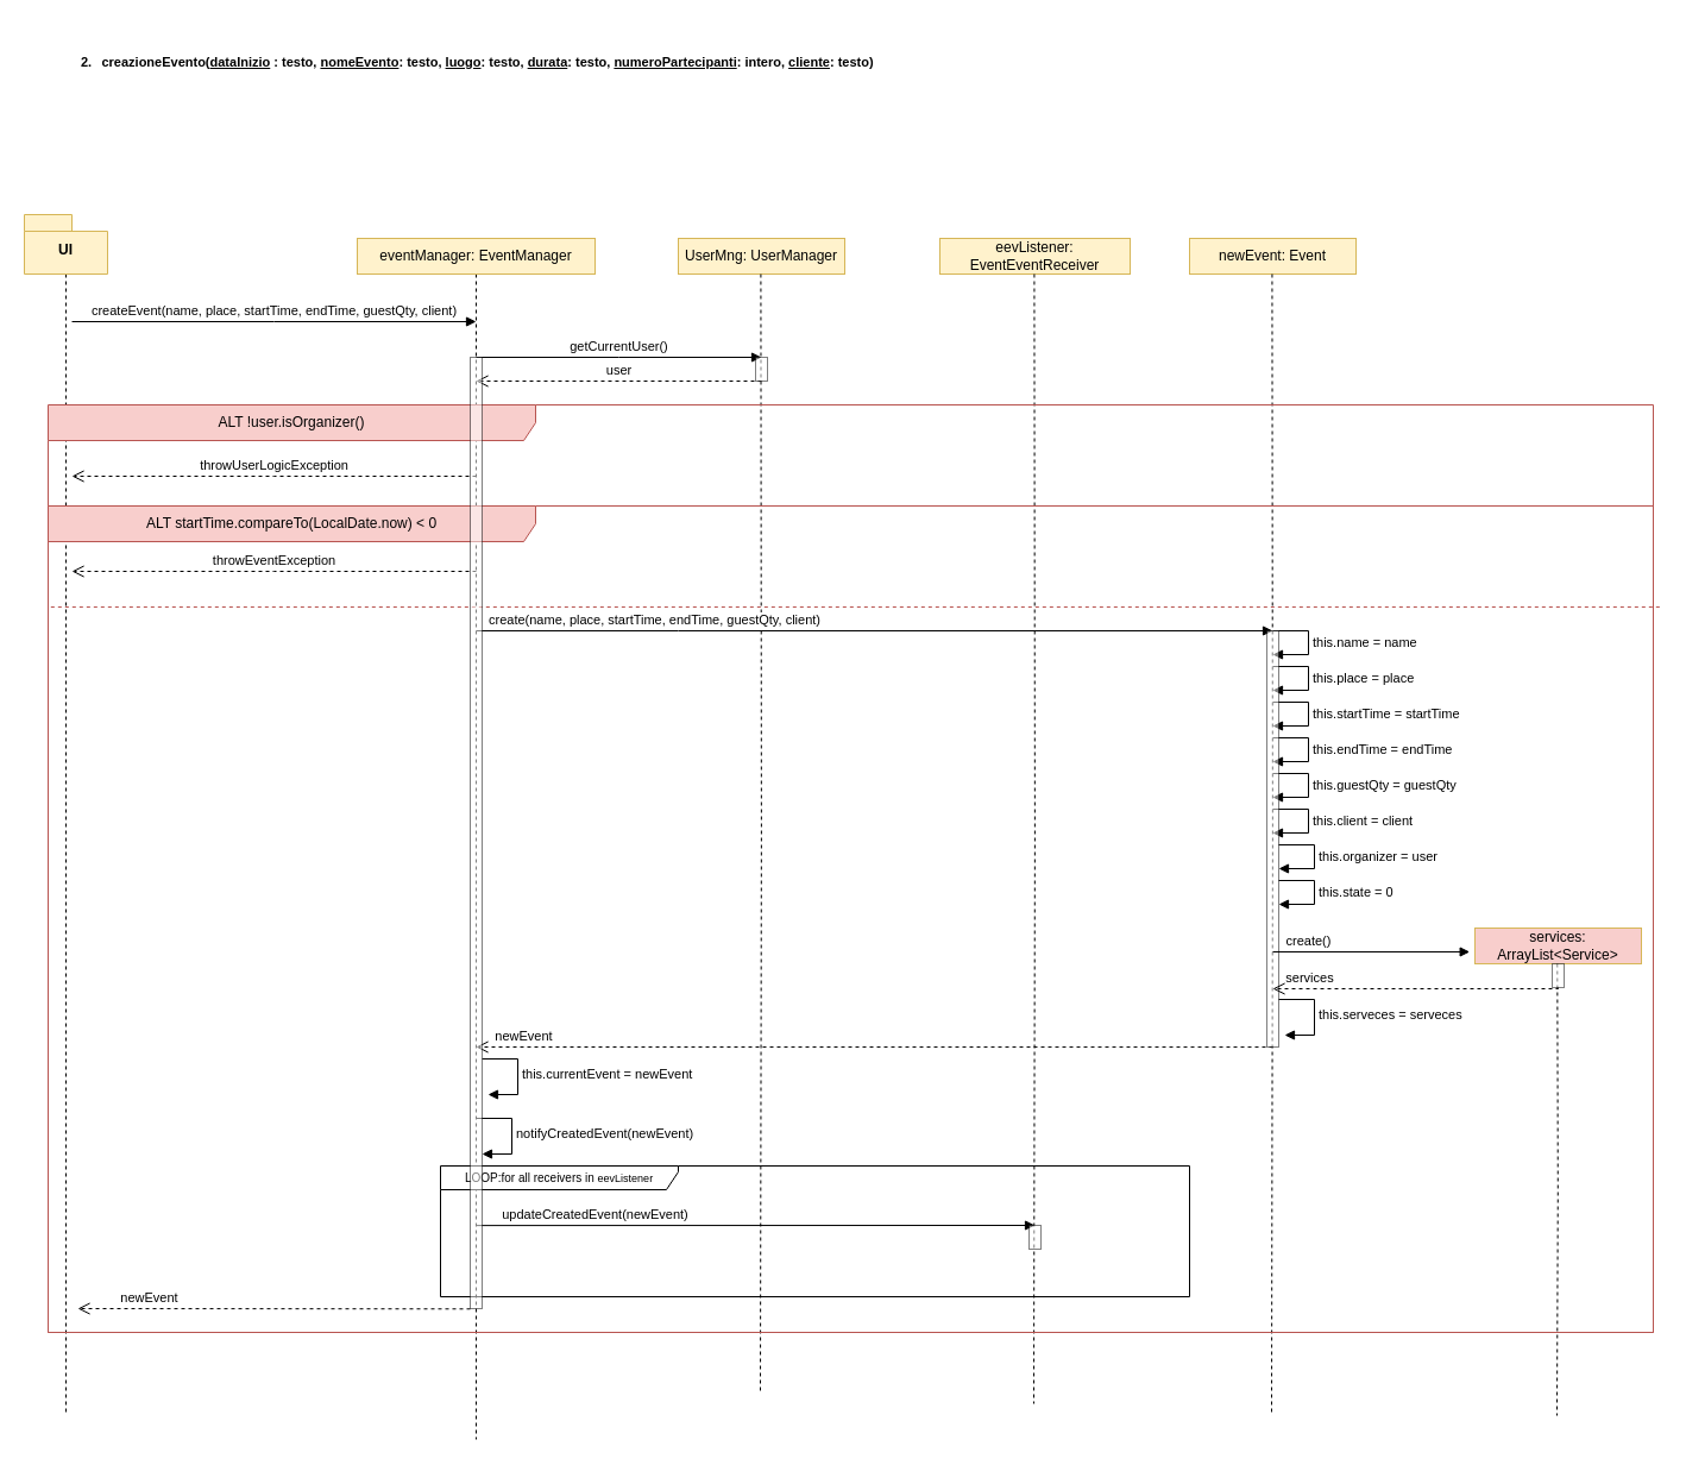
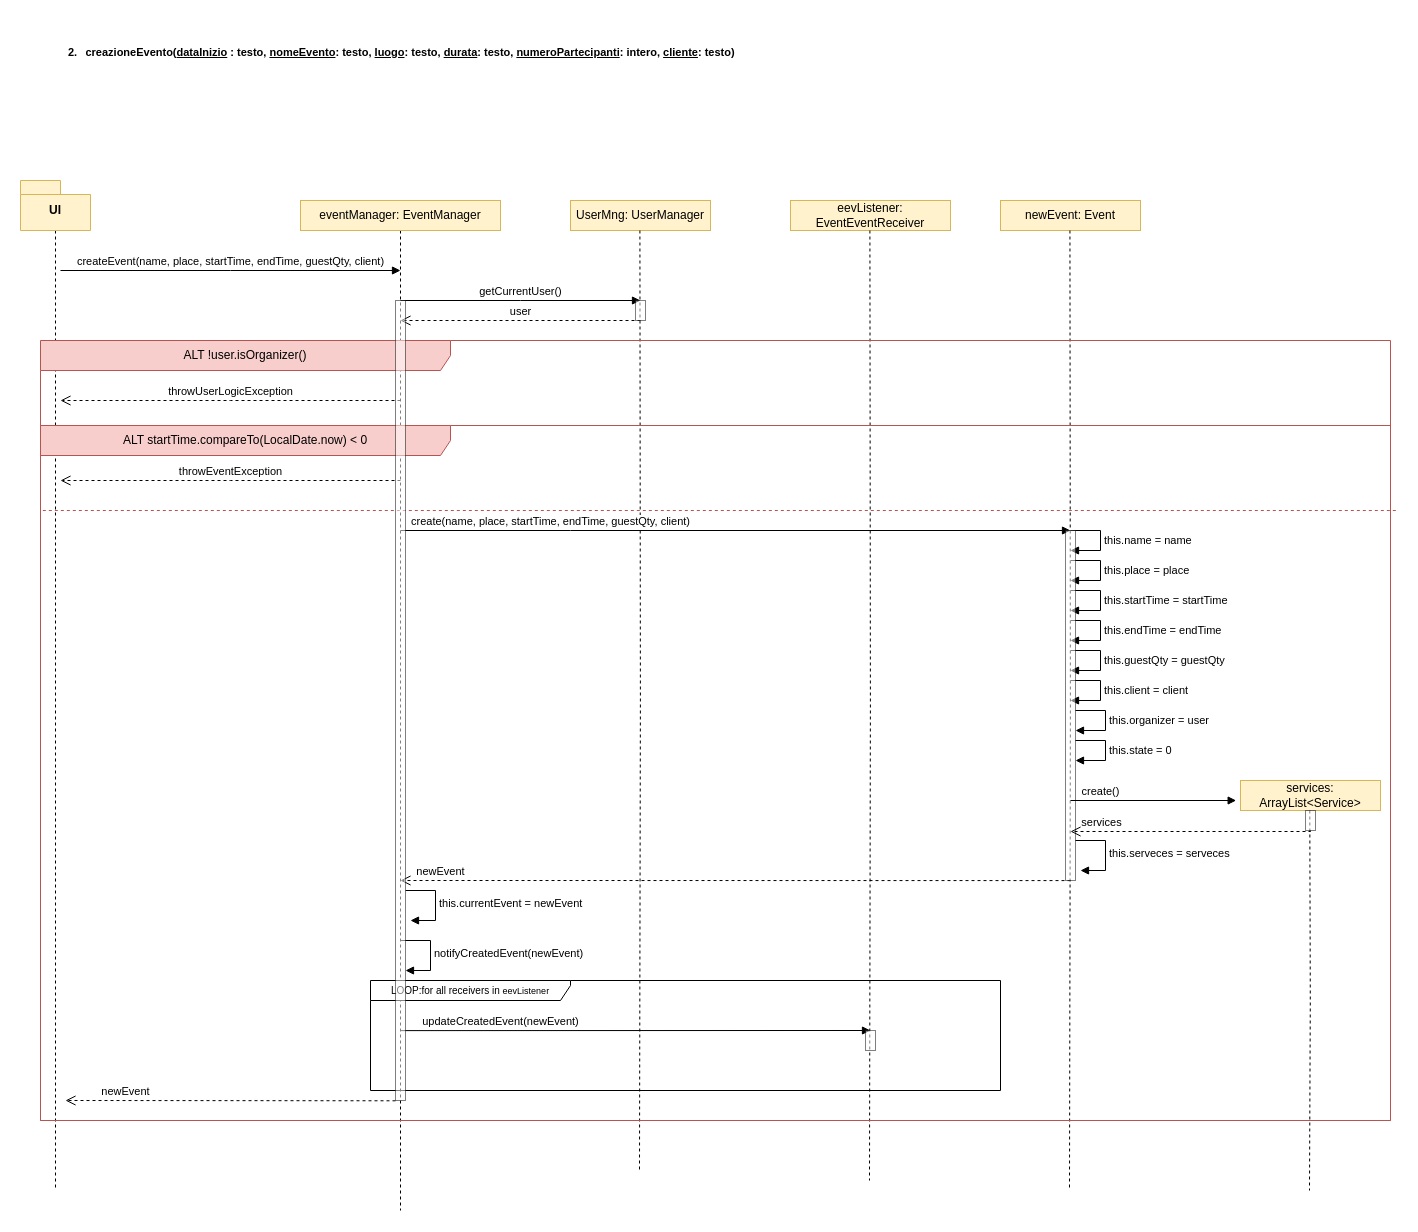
  <mxCell id="0" />
  <mxCell id="1" parent="0" />
  <mxCell id="2" style="edgeStyle=orthogonalEdgeStyle;rounded=0;orthogonalLoop=1;jettySize=auto;html=1;exitX=0.5;exitY=1;exitDx=0;exitDy=0;endArrow=none;endFill=0;dashed=1;exitPerimeter=0;" parent="1" source="3" edge="1"><mxGeometry relative="1" as="geometry"><mxPoint x="55" y="1190" as="targetPoint" /><mxPoint x="55" y="320" as="sourcePoint" /></mxGeometry></mxCell>
  <mxCell id="3" value="UI" style="shape=folder;fontStyle=1;spacingTop=10;tabWidth=40;tabHeight=14;tabPosition=left;html=1;whiteSpace=wrap;fillColor=#fff2cc;strokeColor=#d6b656;" parent="1" vertex="1"><mxGeometry x="20" y="180" width="70" height="50" as="geometry" /></mxCell>
  <mxCell id="4" style="edgeStyle=orthogonalEdgeStyle;rounded=0;orthogonalLoop=1;jettySize=auto;html=1;exitX=0.5;exitY=1;exitDx=0;exitDy=0;endArrow=none;endFill=0;dashed=1;" parent="1" edge="1"><mxGeometry relative="1" as="geometry"><mxPoint x="400" y="1210" as="targetPoint" /><mxPoint x="400" y="230" as="sourcePoint" /></mxGeometry></mxCell>
  <mxCell id="5" value="&lt;p style=&quot;text-indent: -18pt; font-size: 11px;&quot; class=&quot;MsoListParagraph&quot;&gt;&lt;b&gt;&lt;span style=&quot;line-height: 107%;&quot;&gt;&lt;span style=&quot;mso-list:Ignore&quot;&gt;2.&lt;span style=&quot;font-style: normal; font-variant: normal; font-kerning: auto; font-optical-sizing: auto; font-feature-settings: normal; font-variation-settings: normal; font-weight: normal; font-stretch: normal; line-height: normal; font-family: &amp;quot;Times New Roman&amp;quot;;&quot;&gt;&amp;nbsp;&amp;nbsp; &lt;/span&gt;&lt;/span&gt;&lt;/span&gt;&lt;/b&gt;&lt;b&gt;&lt;span style=&quot;line-height: 107%; font-family: Helvetica, sans-serif; background: white;&quot;&gt;creazioneEvento(&lt;u&gt;dataInizio&lt;/u&gt; : testo, &lt;u&gt;nomeEvento&lt;/u&gt;: testo, &lt;u&gt;luogo&lt;/u&gt;: testo,&amp;nbsp;&lt;/span&gt;&lt;/b&gt;&lt;b&gt;&lt;span style=&quot;font-family: Helvetica, sans-serif; color: black;&quot;&gt;&lt;u&gt;&lt;span style=&quot;background:white&quot;&gt;durata&lt;/span&gt;&lt;/u&gt;&lt;span style=&quot;background:&lt;br/&gt;white&quot;&gt;: testo, &lt;u&gt;numeroPartecipanti&lt;/u&gt;: intero, &lt;u&gt;cliente&lt;/u&gt;: testo)&lt;/span&gt;&lt;/span&gt;&lt;/b&gt;&lt;b&gt;&lt;span style=&quot;font-size:16.0pt;line-height:107%&quot;&gt;&lt;/span&gt;&lt;/b&gt;&lt;/p&gt;" style="text;whiteSpace=wrap;html=1;" parent="1" vertex="1"><mxGeometry x="90" y="20" width="740" height="60" as="geometry" /></mxCell>
  <mxCell id="6" value="eventManager: EventManager" style="html=1;whiteSpace=wrap;fillColor=#fff2cc;strokeColor=#d6b656;" parent="1" vertex="1"><mxGeometry x="300" y="200" width="200" height="30" as="geometry" /></mxCell>
  <mxCell id="7" value="UserMng: UserManager" style="html=1;whiteSpace=wrap;fillColor=#fff2cc;strokeColor=#d6b656;" parent="1" vertex="1"><mxGeometry x="570" y="200" width="140" height="30" as="geometry" /></mxCell>
  <mxCell id="8" value="eevListener: EventEventReceiver" style="html=1;whiteSpace=wrap;fillColor=#fff2cc;strokeColor=#d6b656;" parent="1" vertex="1"><mxGeometry x="790" y="200" width="160" height="30" as="geometry" /></mxCell>
  <mxCell id="9" style="edgeStyle=orthogonalEdgeStyle;rounded=0;orthogonalLoop=1;jettySize=auto;html=1;exitX=0.5;exitY=1;exitDx=0;exitDy=0;endArrow=none;endFill=0;dashed=1;" parent="1" edge="1"><mxGeometry relative="1" as="geometry"><mxPoint x="639" y="1170" as="targetPoint" /><mxPoint x="639.41" y="230" as="sourcePoint" /></mxGeometry></mxCell>
  <mxCell id="10" style="edgeStyle=orthogonalEdgeStyle;rounded=0;orthogonalLoop=1;jettySize=auto;html=1;exitX=0.5;exitY=1;exitDx=0;exitDy=0;endArrow=none;endFill=0;dashed=1;" parent="1" edge="1"><mxGeometry relative="1" as="geometry"><mxPoint x="869" y="1180" as="targetPoint" /><mxPoint x="869.41" y="230" as="sourcePoint" /></mxGeometry></mxCell>
  <mxCell id="11" value="createEvent(name, place, startTime, endTime, guestQty, client)" style="html=1;verticalAlign=bottom;endArrow=block;edgeStyle=elbowEdgeStyle;elbow=vertical;curved=0;rounded=0;" parent="1" edge="1"><mxGeometry width="80" relative="1" as="geometry"><mxPoint x="60" y="270" as="sourcePoint" /><mxPoint x="400" y="270" as="targetPoint" /><Array as="points"><mxPoint x="230" y="270" /></Array></mxGeometry></mxCell>
  <mxCell id="12" value="create(name, place, startTime, endTime, guestQty, client)" style="html=1;verticalAlign=bottom;endArrow=block;edgeStyle=elbowEdgeStyle;elbow=vertical;curved=0;rounded=0;" parent="1" edge="1"><mxGeometry x="-0.552" width="80" relative="1" as="geometry"><mxPoint x="400" y="530" as="sourcePoint" /><mxPoint x="1070" y="530" as="targetPoint" /><Array as="points"><mxPoint x="570" y="530" /></Array><mxPoint as="offset" /></mxGeometry></mxCell>
  <mxCell id="13" value="newEvent: Event" style="html=1;whiteSpace=wrap;fillColor=#fff2cc;strokeColor=#d6b656;" parent="1" vertex="1"><mxGeometry x="1000" y="200" width="140" height="30" as="geometry" /></mxCell>
  <mxCell id="14" style="edgeStyle=orthogonalEdgeStyle;rounded=0;orthogonalLoop=1;jettySize=auto;html=1;exitX=0.5;exitY=1;exitDx=0;exitDy=0;endArrow=none;endFill=0;dashed=1;" parent="1" edge="1"><mxGeometry relative="1" as="geometry"><mxPoint x="1069" y="1190" as="targetPoint" /><mxPoint x="1069.44" y="230" as="sourcePoint" /></mxGeometry></mxCell>
  <mxCell id="15" value="getCurrentUser()" style="html=1;verticalAlign=bottom;endArrow=block;edgeStyle=elbowEdgeStyle;elbow=vertical;curved=0;rounded=0;" parent="1" edge="1"><mxGeometry width="80" relative="1" as="geometry"><mxPoint x="400" y="300" as="sourcePoint" /><mxPoint x="640" y="300" as="targetPoint" /></mxGeometry></mxCell>
  <mxCell id="16" value="user" style="html=1;verticalAlign=bottom;endArrow=open;dashed=1;endSize=8;edgeStyle=elbowEdgeStyle;elbow=vertical;curved=0;rounded=0;" parent="1" edge="1"><mxGeometry relative="1" as="geometry"><mxPoint x="640" y="320" as="sourcePoint" /><mxPoint x="400" y="320" as="targetPoint" /></mxGeometry></mxCell>
  <mxCell id="17" value="ALT !user.isOrganizer()" style="shape=umlFrame;whiteSpace=wrap;html=1;pointerEvents=0;fillColor=#f8cecc;strokeColor=#b85450;width=410;height=30;" parent="1" vertex="1"><mxGeometry x="40" y="340" width="1350" height="780" as="geometry" /></mxCell>
  <mxCell id="18" value="ALT startTime.compareTo(LocalDate.now) &amp;lt; 0" style="shape=umlFrame;whiteSpace=wrap;html=1;pointerEvents=0;fillColor=#f8cecc;strokeColor=#b85450;width=410;height=30;" parent="1" vertex="1"><mxGeometry x="40" y="425" width="1350" height="695" as="geometry" /></mxCell>
  <mxCell id="19" value="throwUserLogicException" style="html=1;verticalAlign=bottom;endArrow=open;dashed=1;endSize=8;edgeStyle=elbowEdgeStyle;elbow=vertical;curved=0;rounded=0;" parent="1" edge="1"><mxGeometry relative="1" as="geometry"><mxPoint x="400" y="400" as="sourcePoint" /><mxPoint x="60" y="400" as="targetPoint" /></mxGeometry></mxCell>
  <mxCell id="20" value="throwEventException" style="html=1;verticalAlign=bottom;endArrow=open;dashed=1;endSize=8;edgeStyle=elbowEdgeStyle;elbow=vertical;curved=0;rounded=0;" parent="1" edge="1"><mxGeometry relative="1" as="geometry"><mxPoint x="400" y="480" as="sourcePoint" /><mxPoint x="60" y="480" as="targetPoint" /></mxGeometry></mxCell>
  <mxCell id="21" value="" style="html=1;verticalAlign=bottom;endArrow=none;dashed=1;endSize=8;edgeStyle=elbowEdgeStyle;elbow=vertical;curved=0;rounded=0;endFill=0;fillColor=#f8cecc;strokeColor=#b85450;" parent="1" edge="1"><mxGeometry relative="1" as="geometry"><mxPoint x="1395.333" y="510" as="sourcePoint" /><mxPoint x="40" y="510" as="targetPoint" /></mxGeometry></mxCell>
  <mxCell id="22" value="this.name = name" style="html=1;align=left;spacingLeft=2;endArrow=block;rounded=0;edgeStyle=orthogonalEdgeStyle;curved=0;rounded=0;" parent="1" edge="1"><mxGeometry relative="1" as="geometry"><mxPoint x="1070" y="530" as="sourcePoint" /><Array as="points"><mxPoint x="1100" y="530" /><mxPoint x="1100" y="550" /><mxPoint x="1070" y="550" /></Array><mxPoint x="1070" y="550" as="targetPoint" /></mxGeometry></mxCell>
  <mxCell id="23" value="this.place = place" style="html=1;align=left;spacingLeft=2;endArrow=block;rounded=0;edgeStyle=orthogonalEdgeStyle;curved=0;rounded=0;" parent="1" edge="1"><mxGeometry relative="1" as="geometry"><mxPoint x="1070" y="560" as="sourcePoint" /><Array as="points"><mxPoint x="1100" y="560" /><mxPoint x="1100" y="580" /><mxPoint x="1070" y="580" /></Array><mxPoint x="1070" y="580" as="targetPoint" /></mxGeometry></mxCell>
  <mxCell id="24" value="this.startTime = startTime" style="html=1;align=left;spacingLeft=2;endArrow=block;rounded=0;edgeStyle=orthogonalEdgeStyle;curved=0;rounded=0;" parent="1" edge="1"><mxGeometry relative="1" as="geometry"><mxPoint x="1070" y="590" as="sourcePoint" /><Array as="points"><mxPoint x="1100" y="590" /><mxPoint x="1100" y="610" /><mxPoint x="1070" y="610" /></Array><mxPoint x="1070" y="610" as="targetPoint" /></mxGeometry></mxCell>
  <mxCell id="25" value="this.endTime = endTime" style="html=1;align=left;spacingLeft=2;endArrow=block;rounded=0;edgeStyle=orthogonalEdgeStyle;curved=0;rounded=0;" parent="1" edge="1"><mxGeometry relative="1" as="geometry"><mxPoint x="1070" y="620" as="sourcePoint" /><Array as="points"><mxPoint x="1100" y="620" /><mxPoint x="1100" y="640" /><mxPoint x="1070" y="640" /></Array><mxPoint x="1070" y="640" as="targetPoint" /></mxGeometry></mxCell>
  <mxCell id="26" value="this.guestQty = guestQty" style="html=1;align=left;spacingLeft=2;endArrow=block;rounded=0;edgeStyle=orthogonalEdgeStyle;curved=0;rounded=0;" parent="1" edge="1"><mxGeometry relative="1" as="geometry"><mxPoint x="1070" y="650" as="sourcePoint" /><Array as="points"><mxPoint x="1100" y="650" /><mxPoint x="1100" y="670" /><mxPoint x="1070" y="670" /></Array><mxPoint x="1070" y="670" as="targetPoint" /></mxGeometry></mxCell>
  <mxCell id="27" value="this.client = client" style="html=1;align=left;spacingLeft=2;endArrow=block;rounded=0;edgeStyle=orthogonalEdgeStyle;curved=0;rounded=0;" parent="1" edge="1"><mxGeometry relative="1" as="geometry"><mxPoint x="1070" y="680" as="sourcePoint" /><Array as="points"><mxPoint x="1100" y="680" /><mxPoint x="1100" y="700" /><mxPoint x="1070" y="700" /></Array><mxPoint x="1070" y="700" as="targetPoint" /></mxGeometry></mxCell>
  <mxCell id="28" value="newEvent" style="html=1;verticalAlign=bottom;endArrow=open;dashed=1;endSize=8;edgeStyle=elbowEdgeStyle;elbow=vertical;curved=0;rounded=0;" parent="1" edge="1"><mxGeometry x="0.88" relative="1" as="geometry"><mxPoint x="1070" y="880.09" as="sourcePoint" /><mxPoint x="400" y="880" as="targetPoint" /><mxPoint as="offset" /></mxGeometry></mxCell>
  <mxCell id="29" value="" style="html=1;points=[];perimeter=orthogonalPerimeter;outlineConnect=0;targetShapes=umlLifeline;portConstraint=eastwest;newEdgeStyle={&quot;edgeStyle&quot;:&quot;elbowEdgeStyle&quot;,&quot;elbow&quot;:&quot;vertical&quot;,&quot;curved&quot;:0,&quot;rounded&quot;:0};shadow=0;imageAspect=1;fillOpacity=50;strokeOpacity=50;" parent="1" vertex="1"><mxGeometry x="635" y="300" width="10" height="20" as="geometry" /></mxCell>
  <mxCell id="30" value="" style="html=1;points=[];perimeter=orthogonalPerimeter;outlineConnect=0;targetShapes=umlLifeline;portConstraint=eastwest;newEdgeStyle={&quot;edgeStyle&quot;:&quot;elbowEdgeStyle&quot;,&quot;elbow&quot;:&quot;vertical&quot;,&quot;curved&quot;:0,&quot;rounded&quot;:0};shadow=0;imageAspect=1;fillOpacity=50;strokeOpacity=50;" parent="1" vertex="1"><mxGeometry x="1065" y="530" width="10" height="350" as="geometry" /></mxCell>
  <mxCell id="31" value="this.organizer = user" style="html=1;align=left;spacingLeft=2;endArrow=block;rounded=0;edgeStyle=orthogonalEdgeStyle;curved=0;rounded=0;" parent="1" edge="1"><mxGeometry relative="1" as="geometry"><mxPoint x="1075" y="710" as="sourcePoint" /><Array as="points"><mxPoint x="1105" y="710" /><mxPoint x="1105" y="730" /><mxPoint x="1075" y="730" /></Array><mxPoint x="1075" y="730" as="targetPoint" /></mxGeometry></mxCell>
  <mxCell id="32" value="this.currentEvent = newEvent" style="html=1;align=left;spacingLeft=2;endArrow=block;rounded=0;edgeStyle=orthogonalEdgeStyle;curved=0;rounded=0;" parent="1" edge="1"><mxGeometry relative="1" as="geometry"><mxPoint x="405" y="890" as="sourcePoint" /><Array as="points"><mxPoint x="435" y="920" /></Array><mxPoint x="410" y="920" as="targetPoint" /></mxGeometry></mxCell>
  <mxCell id="33" value="notifyCreatedEvent(newEvent)" style="html=1;align=left;spacingLeft=2;endArrow=block;rounded=0;edgeStyle=orthogonalEdgeStyle;curved=0;rounded=0;" parent="1" edge="1"><mxGeometry relative="1" as="geometry"><mxPoint x="400" y="940" as="sourcePoint" /><Array as="points"><mxPoint x="430" y="970" /></Array><mxPoint x="405" y="970" as="targetPoint" /></mxGeometry></mxCell>
  <mxCell id="34" value="&lt;font style=&quot;font-size: 10px;&quot;&gt;LOOP:for all receivers in&amp;nbsp;&lt;/font&gt;&lt;font style=&quot;font-size: 9px;&quot;&gt;eevListener&lt;/font&gt;" style="shape=umlFrame;whiteSpace=wrap;html=1;pointerEvents=0;width=200;height=20;" parent="1" vertex="1"><mxGeometry x="370" y="980" width="630" height="110" as="geometry" /></mxCell>
  <mxCell id="35" value="updateCreatedEvent(newEvent)" style="html=1;verticalAlign=bottom;endArrow=block;edgeStyle=elbowEdgeStyle;elbow=vertical;curved=0;rounded=0;" parent="1" edge="1"><mxGeometry x="-0.573" width="80" relative="1" as="geometry"><mxPoint x="400" y="1030.11" as="sourcePoint" /><mxPoint x="870" y="1030" as="targetPoint" /><mxPoint as="offset" /></mxGeometry></mxCell>
  <mxCell id="36" value="" style="html=1;points=[];perimeter=orthogonalPerimeter;outlineConnect=0;targetShapes=umlLifeline;portConstraint=eastwest;newEdgeStyle={&quot;edgeStyle&quot;:&quot;elbowEdgeStyle&quot;,&quot;elbow&quot;:&quot;vertical&quot;,&quot;curved&quot;:0,&quot;rounded&quot;:0};shadow=0;imageAspect=1;fillOpacity=50;strokeOpacity=50;" parent="1" vertex="1"><mxGeometry x="395" y="300" width="10" height="800" as="geometry" /></mxCell>
  <mxCell id="37" value="newEvent" style="html=1;verticalAlign=bottom;endArrow=open;dashed=1;endSize=8;edgeStyle=elbowEdgeStyle;elbow=vertical;curved=0;rounded=0;" parent="1" edge="1"><mxGeometry x="0.635" relative="1" as="geometry"><mxPoint x="395" y="1100.29" as="sourcePoint" /><mxPoint x="65" y="1100.29" as="targetPoint" /><mxPoint as="offset" /></mxGeometry></mxCell>
  <mxCell id="38" value="" style="html=1;points=[];perimeter=orthogonalPerimeter;outlineConnect=0;targetShapes=umlLifeline;portConstraint=eastwest;newEdgeStyle={&quot;edgeStyle&quot;:&quot;elbowEdgeStyle&quot;,&quot;elbow&quot;:&quot;vertical&quot;,&quot;curved&quot;:0,&quot;rounded&quot;:0};shadow=0;imageAspect=1;fillOpacity=50;strokeOpacity=50;" parent="1" vertex="1"><mxGeometry x="865" y="1030" width="10" height="20" as="geometry" /></mxCell>
  <mxCell id="39" value="create()" style="html=1;verticalAlign=bottom;endArrow=block;edgeStyle=elbowEdgeStyle;elbow=vertical;curved=0;rounded=0;entryX=-0.031;entryY=0.688;entryDx=0;entryDy=0;entryPerimeter=0;" parent="1" target="40" edge="1"><mxGeometry x="-0.636" width="80" relative="1" as="geometry"><mxPoint x="1070" y="800" as="sourcePoint" /><mxPoint x="1140" y="800" as="targetPoint" /><Array as="points" /><mxPoint as="offset" /></mxGeometry></mxCell>
- <mxCell id="40" value="services: ArrayList&amp;lt;Service&amp;gt;" style="html=1;whiteSpace=wrap;fillColor=#f8cecc;strokeColor=#d6b656;" parent="1" vertex="1"><mxGeometry x="1240" y="780" width="140" height="30" as="geometry" /></mxCell>
+ <mxCell id="40" value="services: ArrayList&amp;lt;Service&amp;gt;" style="html=1;whiteSpace=wrap;fillColor=#fff2cc;strokeColor=#d6b656;" parent="1" vertex="1"><mxGeometry x="1240" y="780" width="140" height="30" as="geometry" /></mxCell>
  <mxCell id="41" style="edgeStyle=orthogonalEdgeStyle;rounded=0;orthogonalLoop=1;jettySize=auto;html=1;exitX=0.5;exitY=1;exitDx=0;exitDy=0;endArrow=none;endFill=0;dashed=1;" parent="1" edge="1"><mxGeometry relative="1" as="geometry"><mxPoint x="1309" y="1190" as="targetPoint" /><mxPoint x="1309.29" y="810" as="sourcePoint" /></mxGeometry></mxCell>
  <mxCell id="42" value="services" style="html=1;verticalAlign=bottom;endArrow=open;dashed=1;endSize=8;edgeStyle=elbowEdgeStyle;elbow=vertical;curved=0;rounded=0;" parent="1" source="43" edge="1"><mxGeometry x="0.746" relative="1" as="geometry"><mxPoint x="1220" y="830.29" as="sourcePoint" /><mxPoint x="1070" y="831" as="targetPoint" /><mxPoint as="offset" /></mxGeometry></mxCell>
  <mxCell id="43" value="" style="html=1;points=[];perimeter=orthogonalPerimeter;outlineConnect=0;targetShapes=umlLifeline;portConstraint=eastwest;newEdgeStyle={&quot;edgeStyle&quot;:&quot;elbowEdgeStyle&quot;,&quot;elbow&quot;:&quot;vertical&quot;,&quot;curved&quot;:0,&quot;rounded&quot;:0};shadow=0;imageAspect=1;fillOpacity=50;strokeOpacity=50;" parent="1" vertex="1"><mxGeometry x="1305" y="810" width="10" height="20" as="geometry" /></mxCell>
  <mxCell id="44" value="this.serveces = serveces" style="html=1;align=left;spacingLeft=2;endArrow=block;rounded=0;edgeStyle=orthogonalEdgeStyle;curved=0;rounded=0;" parent="1" edge="1"><mxGeometry relative="1" as="geometry"><mxPoint x="1075" y="840" as="sourcePoint" /><Array as="points"><mxPoint x="1105" y="870" /></Array><mxPoint x="1080" y="870" as="targetPoint" /></mxGeometry></mxCell>
  <mxCell id="45" value="this.state = 0" style="html=1;align=left;spacingLeft=2;endArrow=block;rounded=0;edgeStyle=orthogonalEdgeStyle;curved=0;rounded=0;" parent="1" edge="1"><mxGeometry relative="1" as="geometry"><mxPoint x="1075" y="740" as="sourcePoint" /><Array as="points"><mxPoint x="1105" y="740" /><mxPoint x="1105" y="760" /><mxPoint x="1075" y="760" /></Array><mxPoint x="1075" y="760" as="targetPoint" /></mxGeometry></mxCell>
